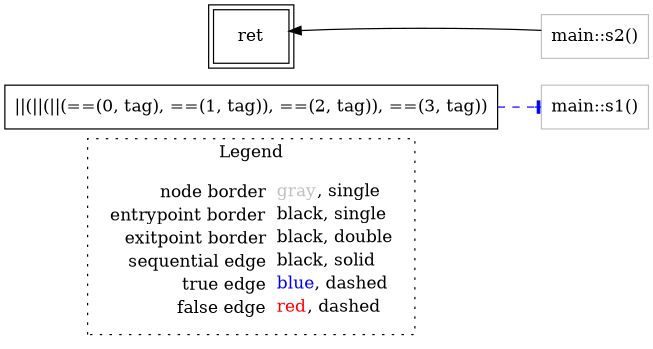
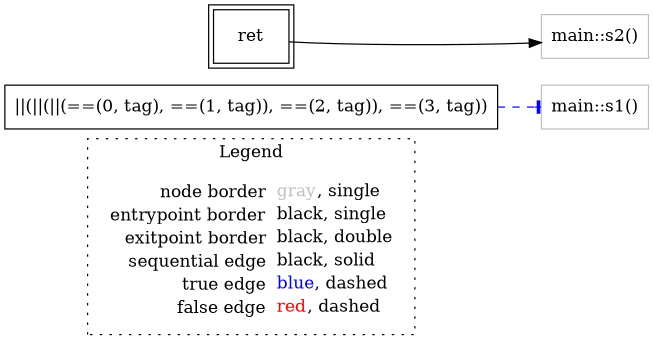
  digraph {
    rankdir=LR
    node [shape=rect color=black]
    n1 [label=<<table border="0" cellpadding="2" cellspacing="0" cellborder="0"><tr><td align="right">node border&nbsp;</td><td align="left"><font color="gray">gray</font>, single</td></tr><tr><td align="right">entrypoint border&nbsp;</td><td align="left"><font color="black">black</font>, single</td></tr><tr><td align="right">exitpoint border&nbsp;</td><td align="left"><font color="black">black</font>, double</td></tr><tr><td align="right">sequential edge&nbsp;</td><td align="left"><font color="black">black</font>, solid</td></tr><tr><td align="right">true edge&nbsp;</td><td align="left"><font color="blue">blue</font>, dashed</td></tr><tr><td align="right">false edge&nbsp;</td><td align="left"><font color="red">red</font>, dashed</td></tr></table>> shape=plaintext color=""]
    n2 [label=<||(||(||(==(0, tag), ==(1, tag)), ==(2, tag)), ==(3, tag))>]
    n3 [color=gray label=<main::s1()>]
    n4 [label=<ret> peripheries=2]
    n5 [color=gray label=<main::s2()>]
    subgraph cluster_1 {
      label=Legend
      style=dotted
      n1
    }
    n2 -> n3 [arrowhead=tee color=blue style=dashed]
-   n5 -> n4 [arrowhead=normal color=black]
+   n4 -> n5 [arrowhead=normal color=black]
  }
